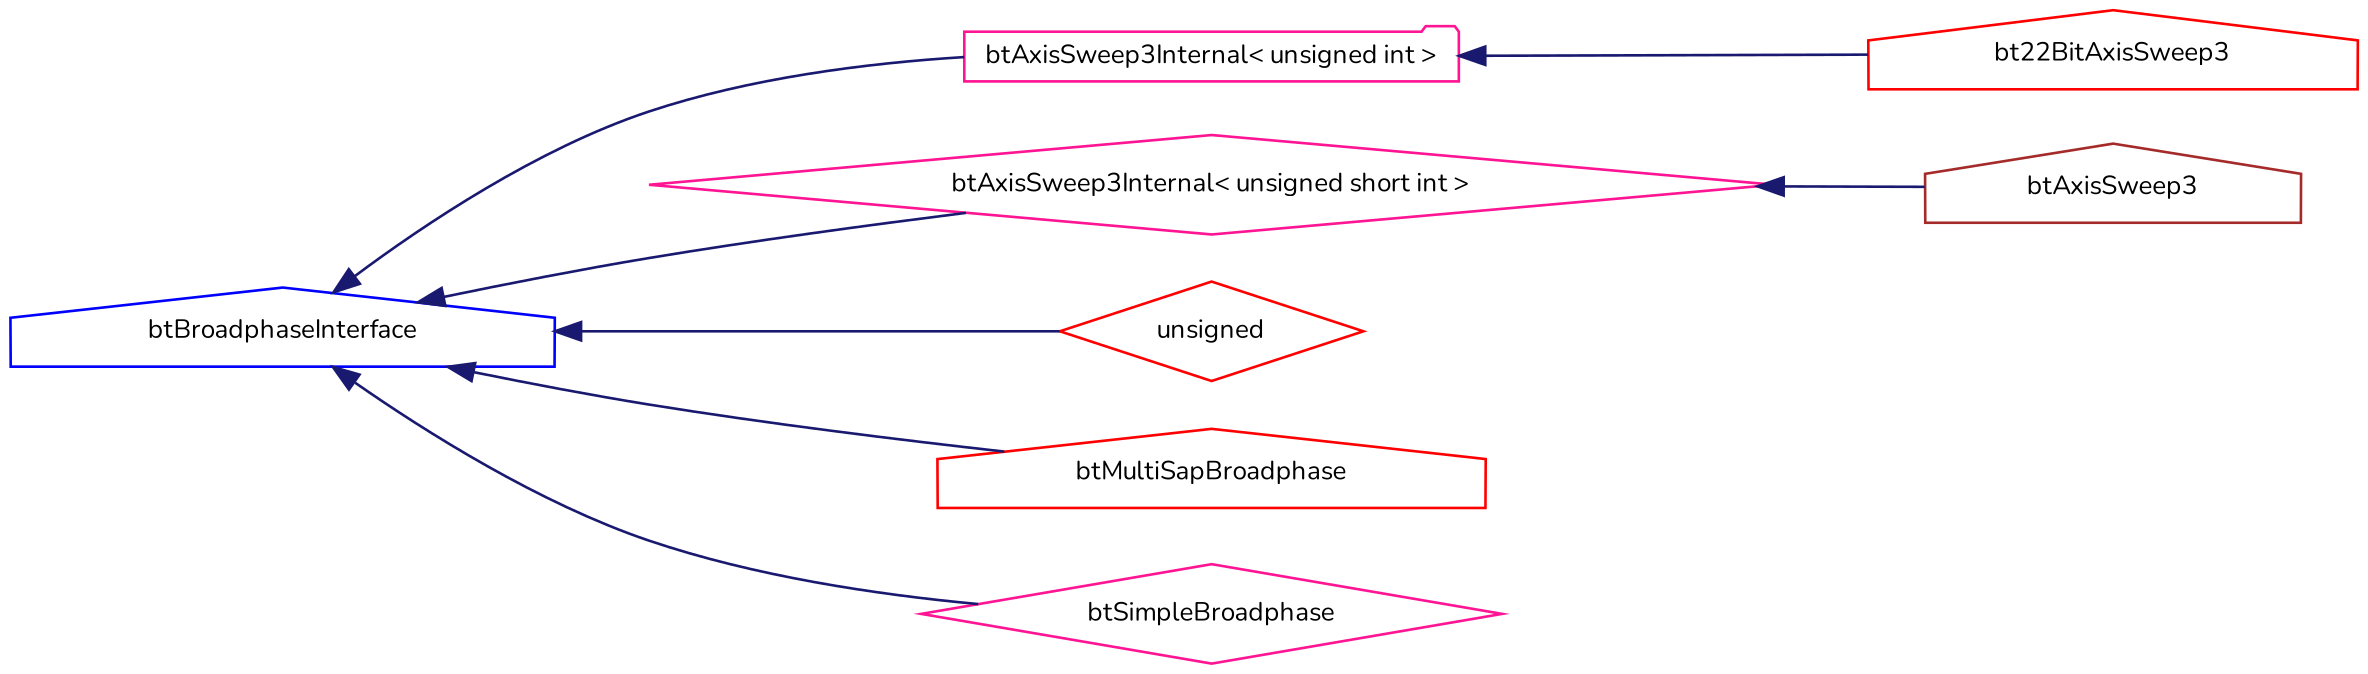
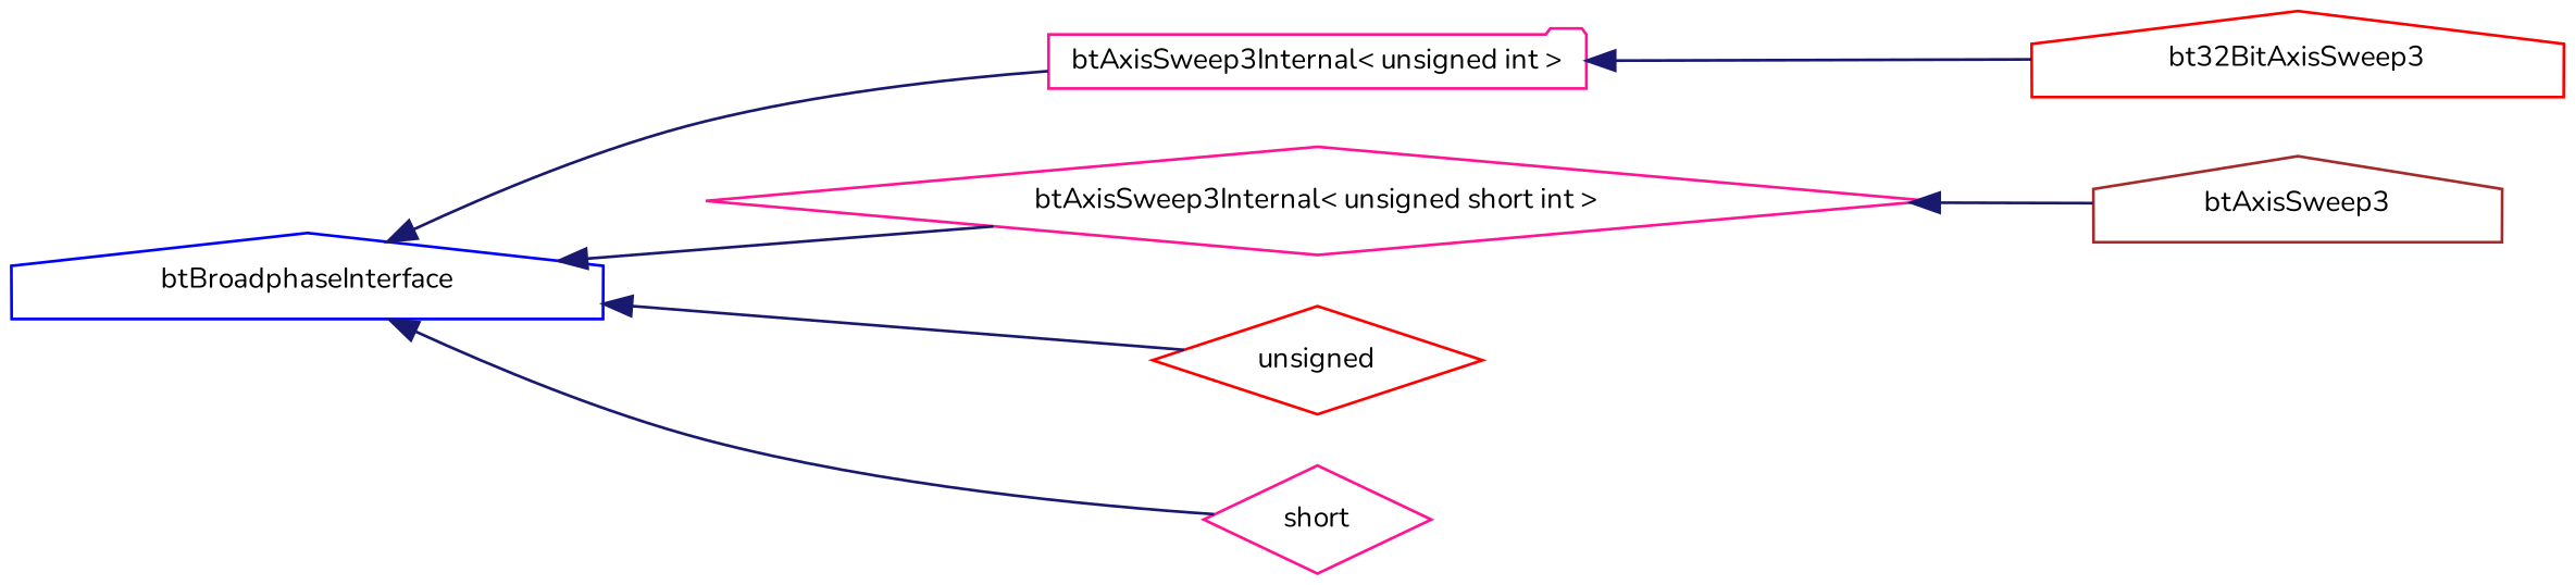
  digraph {
    fontname=Nunito
    rankdir=LR
    node [color=deeppink fillcolor=white fontname=Nunito fontsize=10 shape=house style=filled]
    edge [color=midnightblue dir=back fontname=Nunito fontsize=10 labelfontname=Helvetica labelfontsize=10 style=solid]
    n1 [color=blue height=0.2 label=btBroadphaseInterface width=0.4]
    n2 [height=0.2 label="btAxisSweep3Internal\< unsigned int \>" shape=folder width=0.4]
    n3 [height=0.2 label="btAxisSweep3Internal\< unsigned short int \>" shape=diamond width=0.4]
    n4 [color=red height=0.2 label=unsigned shape=diamond width=0.4]
-   n5 [color=red height=0.2 label=btMultiSapBroadphase width=0.4]
-   n6 [height=0.2 label=btSimpleBroadphase shape=diamond width=0.4]
-   n7 [color=red height=0.2 label=bt22BitAxisSweep3 width=0.4]
+   n6 [height=0.2 label=short shape=diamond width=0.4]
+   n7 [color=red height=0.2 label=bt32BitAxisSweep3 width=0.4]
    n8 [color=brown height=0.2 label=btAxisSweep3 width=0.4]
    n1 -> n2
    n1 -> n3
    n1 -> n4
-   n1 -> n5
    n1 -> n6
    n2 -> n7
    n3 -> n8
  }
